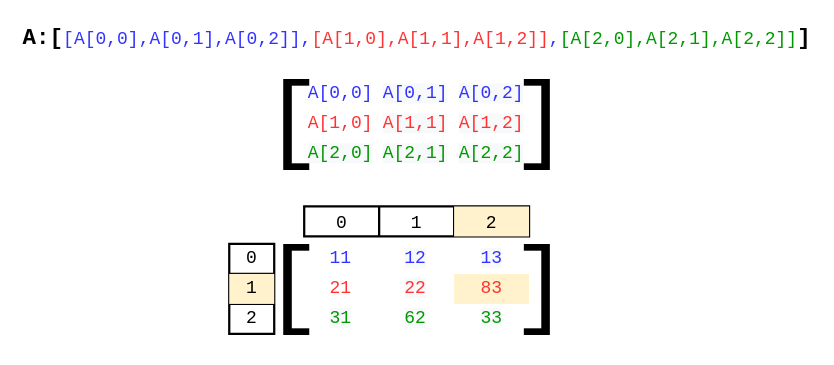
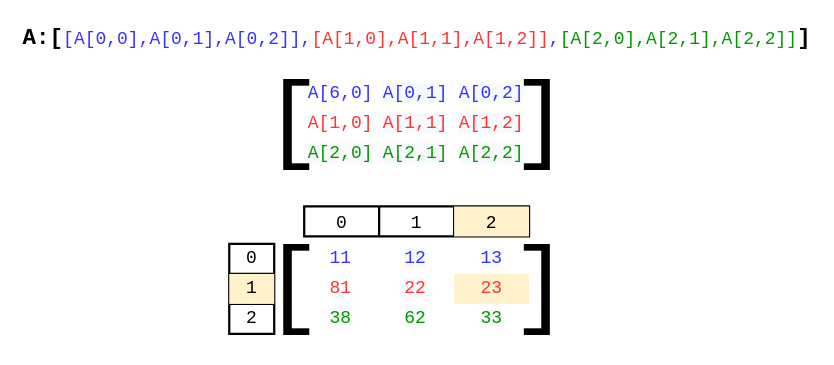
  <mxCell id="0" />
  <mxCell id="1" parent="0" />
  <mxCell id="2" value="&lt;p style=&quot;line-height: 1&quot;&gt;&lt;font&gt;&lt;b&gt;&lt;font style=&quot;font-size: 30px&quot;&gt;A:[&lt;/font&gt;&lt;/b&gt;&lt;font color=&quot;#3333ff&quot; style=&quot;font-size: 24px&quot;&gt;[A[0,0],A[0,1],A[0,2]],&lt;/font&gt;&lt;font color=&quot;#ff3333&quot; style=&quot;font-size: 24px&quot;&gt;[A[1,0],A[1,1],A[1,2]]&lt;/font&gt;&lt;font color=&quot;#3333ff&quot; style=&quot;font-size: 24px&quot;&gt;,&lt;/font&gt;&lt;font color=&quot;#009900&quot; style=&quot;font-size: 24px&quot;&gt;[A[2,0],A[2,1],A[2,2]]&lt;/font&gt;&lt;b&gt;&lt;font style=&quot;font-size: 30px&quot;&gt;]&lt;/font&gt;&lt;/b&gt;&lt;/font&gt;&lt;br&gt;&lt;/p&gt;" style="text;html=1;resizable=0;autosize=1;align=center;verticalAlign=middle;points=[];fillColor=none;strokeColor=none;rounded=0;fontFamily=Courier New;rotation=0;" vertex="1" parent="1"><mxGeometry x="20" y="20" width="1070" height="60" as="geometry" /></mxCell>
  <mxCell id="3" value="" style="shape=table;startSize=0;container=1;collapsible=0;childLayout=tableLayout;fontFamily=Courier New;fontSize=24;fontColor=#009900;strokeWidth=0;gradientColor=none;fillColor=none;strokeColor=none;swimlaneLine=0;" vertex="1" parent="1"><mxGeometry x="405" y="105" width="300" height="120" as="geometry" /></mxCell>
  <mxCell id="4" value="" style="shape=tableRow;horizontal=0;startSize=0;swimlaneHead=0;swimlaneBody=0;top=0;left=0;bottom=0;right=0;collapsible=0;dropTarget=0;fillColor=none;points=[[0,0.5],[1,0.5]];portConstraint=eastwest;fontFamily=Courier New;fontSize=24;fontColor=#009900;" vertex="1" parent="3"><mxGeometry width="300" height="40" as="geometry" /></mxCell>
- <mxCell id="5" value="&lt;font color=&quot;#3333ff&quot; style=&quot;font-size: 24px&quot;&gt;A[0,0]&lt;/font&gt;" style="shape=partialRectangle;html=1;whiteSpace=wrap;connectable=0;overflow=hidden;fillColor=none;top=0;left=0;bottom=0;right=0;pointerEvents=1;fontFamily=Courier New;fontSize=24;fontColor=#009900;" vertex="1" parent="4"><mxGeometry width="97" height="40" as="geometry"><mxRectangle width="97" height="40" as="alternateBounds" /></mxGeometry></mxCell>
+ <mxCell id="5" value="&lt;font color=&quot;#3333ff&quot; style=&quot;font-size: 24px&quot;&gt;A[6,0]&lt;/font&gt;" style="shape=partialRectangle;html=1;whiteSpace=wrap;connectable=0;overflow=hidden;fillColor=none;top=0;left=0;bottom=0;right=0;pointerEvents=1;fontFamily=Courier New;fontSize=24;fontColor=#009900;" vertex="1" parent="4"><mxGeometry width="97" height="40" as="geometry"><mxRectangle width="97" height="40" as="alternateBounds" /></mxGeometry></mxCell>
  <mxCell id="6" value="&lt;span style=&quot;color: rgb(51 , 51 , 255) ; font-family: &amp;#34;courier new&amp;#34; ; font-size: 24px ; font-style: normal ; font-weight: 400 ; letter-spacing: normal ; text-align: center ; text-indent: 0px ; text-transform: none ; word-spacing: 0px ; background-color: rgb(248 , 249 , 250) ; display: inline ; float: none&quot;&gt;A[0,1]&lt;/span&gt;" style="shape=partialRectangle;html=1;whiteSpace=wrap;connectable=0;overflow=hidden;fillColor=none;top=0;left=0;bottom=0;right=0;pointerEvents=1;fontFamily=Courier New;fontSize=24;fontColor=#009900;" vertex="1" parent="4"><mxGeometry x="97" width="103" height="40" as="geometry"><mxRectangle width="103" height="40" as="alternateBounds" /></mxGeometry></mxCell>
  <mxCell id="7" value="&lt;span style=&quot;color: rgb(51 , 51 , 255) ; font-family: &amp;#34;courier new&amp;#34; ; font-size: 24px ; font-style: normal ; font-weight: 400 ; letter-spacing: normal ; text-align: center ; text-indent: 0px ; text-transform: none ; word-spacing: 0px ; background-color: rgb(248 , 249 , 250) ; display: inline ; float: none&quot;&gt;A[0,2]&lt;/span&gt;" style="shape=partialRectangle;html=1;whiteSpace=wrap;connectable=0;overflow=hidden;fillColor=none;top=0;left=0;bottom=0;right=0;pointerEvents=1;fontFamily=Courier New;fontSize=24;fontColor=#009900;" vertex="1" parent="4"><mxGeometry x="200" width="100" height="40" as="geometry"><mxRectangle width="100" height="40" as="alternateBounds" /></mxGeometry></mxCell>
  <mxCell id="8" value="" style="shape=tableRow;horizontal=0;startSize=0;swimlaneHead=0;swimlaneBody=0;top=0;left=0;bottom=0;right=0;collapsible=0;dropTarget=0;fillColor=none;points=[[0,0.5],[1,0.5]];portConstraint=eastwest;fontFamily=Courier New;fontSize=24;fontColor=#009900;" vertex="1" parent="3"><mxGeometry y="40" width="300" height="40" as="geometry" /></mxCell>
  <mxCell id="9" value="&lt;font color=&quot;#ff3333&quot;&gt;A[1,0]&lt;/font&gt;" style="shape=partialRectangle;html=1;whiteSpace=wrap;connectable=0;overflow=hidden;fillColor=none;top=0;left=0;bottom=0;right=0;pointerEvents=1;fontFamily=Courier New;fontSize=24;fontColor=#009900;" vertex="1" parent="8"><mxGeometry width="97" height="40" as="geometry"><mxRectangle width="97" height="40" as="alternateBounds" /></mxGeometry></mxCell>
  <mxCell id="10" value="&lt;span style=&quot;color: rgb(255 , 51 , 51) ; font-family: &amp;#34;courier new&amp;#34; ; font-size: 24px ; font-style: normal ; font-weight: 400 ; letter-spacing: normal ; text-align: center ; text-indent: 0px ; text-transform: none ; word-spacing: 0px ; background-color: rgb(248 , 249 , 250) ; display: inline ; float: none&quot;&gt;A[1,1]&lt;/span&gt;" style="shape=partialRectangle;html=1;whiteSpace=wrap;connectable=0;overflow=hidden;fillColor=none;top=0;left=0;bottom=0;right=0;pointerEvents=1;fontFamily=Courier New;fontSize=24;fontColor=#009900;" vertex="1" parent="8"><mxGeometry x="97" width="103" height="40" as="geometry"><mxRectangle width="103" height="40" as="alternateBounds" /></mxGeometry></mxCell>
  <mxCell id="11" value="&lt;span style=&quot;color: rgb(255 , 51 , 51) ; font-family: &amp;#34;courier new&amp;#34; ; font-size: 24px ; font-style: normal ; font-weight: 400 ; letter-spacing: normal ; text-align: center ; text-indent: 0px ; text-transform: none ; word-spacing: 0px ; background-color: rgb(248 , 249 , 250) ; display: inline ; float: none&quot;&gt;A[1,2]&lt;/span&gt;" style="shape=partialRectangle;html=1;whiteSpace=wrap;connectable=0;overflow=hidden;fillColor=none;top=0;left=0;bottom=0;right=0;pointerEvents=1;fontFamily=Courier New;fontSize=24;fontColor=#009900;" vertex="1" parent="8"><mxGeometry x="200" width="100" height="40" as="geometry"><mxRectangle width="100" height="40" as="alternateBounds" /></mxGeometry></mxCell>
  <mxCell id="12" value="" style="shape=tableRow;horizontal=0;startSize=0;swimlaneHead=0;swimlaneBody=0;top=0;left=0;bottom=0;right=0;collapsible=0;dropTarget=0;fillColor=none;points=[[0,0.5],[1,0.5]];portConstraint=eastwest;fontFamily=Courier New;fontSize=24;fontColor=#009900;" vertex="1" parent="3"><mxGeometry y="80" width="300" height="40" as="geometry" /></mxCell>
  <mxCell id="13" value="&lt;span style=&quot;font-family: &amp;#34;courier new&amp;#34; ; font-size: 24px ; font-style: normal ; font-weight: 400 ; letter-spacing: normal ; text-align: center ; text-indent: 0px ; text-transform: none ; word-spacing: 0px ; background-color: rgb(248 , 249 , 250) ; display: inline ; float: none&quot;&gt;A[2,0]&lt;/span&gt;" style="shape=partialRectangle;html=1;whiteSpace=wrap;connectable=0;overflow=hidden;fillColor=none;top=0;left=0;bottom=0;right=0;pointerEvents=1;fontFamily=Courier New;fontSize=24;fontColor=#009900;" vertex="1" parent="12"><mxGeometry width="97" height="40" as="geometry"><mxRectangle width="97" height="40" as="alternateBounds" /></mxGeometry></mxCell>
  <mxCell id="14" value="&lt;span style=&quot;color: rgb(0 , 153 , 0) ; font-family: &amp;#34;courier new&amp;#34; ; font-size: 24px ; font-style: normal ; font-weight: 400 ; letter-spacing: normal ; text-align: center ; text-indent: 0px ; text-transform: none ; word-spacing: 0px ; background-color: rgb(248 , 249 , 250) ; display: inline ; float: none&quot;&gt;A[2,1]&lt;/span&gt;" style="shape=partialRectangle;html=1;whiteSpace=wrap;connectable=0;overflow=hidden;fillColor=none;top=0;left=0;bottom=0;right=0;pointerEvents=1;fontFamily=Courier New;fontSize=24;fontColor=#009900;" vertex="1" parent="12"><mxGeometry x="97" width="103" height="40" as="geometry"><mxRectangle width="103" height="40" as="alternateBounds" /></mxGeometry></mxCell>
  <mxCell id="15" value="&lt;span style=&quot;color: rgb(0 , 153 , 0) ; font-family: &amp;#34;courier new&amp;#34; ; font-size: 24px ; font-style: normal ; font-weight: 400 ; letter-spacing: normal ; text-align: center ; text-indent: 0px ; text-transform: none ; word-spacing: 0px ; background-color: rgb(248 , 249 , 250) ; display: inline ; float: none&quot;&gt;A[2,2]&lt;/span&gt;" style="shape=partialRectangle;html=1;whiteSpace=wrap;connectable=0;overflow=hidden;fillColor=none;top=0;left=0;bottom=0;right=0;pointerEvents=1;fontFamily=Courier New;fontSize=24;fontColor=#009900;" vertex="1" parent="12"><mxGeometry x="200" width="100" height="40" as="geometry"><mxRectangle width="100" height="40" as="alternateBounds" /></mxGeometry></mxCell>
  <mxCell id="16" value="[" style="text;resizable=0;autosize=1;align=center;verticalAlign=middle;points=[];fillColor=none;strokeColor=none;rounded=0;fontFamily=Courier New;fontSize=130;fontColor=#000000;spacing=0;html=1;fontStyle=0" vertex="1" parent="1"><mxGeometry x="345" y="85" width="90" height="160" as="geometry" /></mxCell>
  <mxCell id="17" value="]" style="text;resizable=0;autosize=1;align=center;verticalAlign=middle;points=[];fillColor=none;strokeColor=none;rounded=0;fontFamily=Courier New;fontSize=130;fontColor=#000000;spacing=0;html=1;fontStyle=0" vertex="1" parent="1"><mxGeometry x="675" y="85" width="90" height="160" as="geometry" /></mxCell>
  <mxCell id="18" value="" style="shape=table;startSize=0;container=1;collapsible=0;childLayout=tableLayout;fontFamily=Courier New;fontSize=24;fontColor=#009900;strokeWidth=0;fillColor=none;strokeColor=none;swimlaneLine=0;" vertex="1" parent="1"><mxGeometry x="405" y="325" width="300" height="120" as="geometry" /></mxCell>
  <mxCell id="19" value="" style="shape=tableRow;horizontal=0;startSize=0;swimlaneHead=0;swimlaneBody=0;top=0;left=0;bottom=0;right=0;collapsible=0;dropTarget=0;fillColor=none;points=[[0,0.5],[1,0.5]];portConstraint=eastwest;fontFamily=Courier New;fontSize=24;fontColor=#009900;" vertex="1" parent="18"><mxGeometry width="300" height="40" as="geometry" /></mxCell>
  <mxCell id="20" value="&lt;font color=&quot;#3333ff&quot; style=&quot;font-size: 24px&quot;&gt;11&lt;/font&gt;" style="shape=partialRectangle;html=1;whiteSpace=wrap;connectable=0;overflow=hidden;fillColor=none;top=0;left=0;bottom=0;right=0;pointerEvents=1;fontFamily=Courier New;fontSize=24;fontColor=#009900;strokeColor=none;" vertex="1" parent="19"><mxGeometry width="97" height="40" as="geometry"><mxRectangle width="97" height="40" as="alternateBounds" /></mxGeometry></mxCell>
  <mxCell id="21" value="&lt;span style=&quot;color: rgb(51 , 51 , 255) ; font-family: &amp;#34;courier new&amp;#34; ; font-size: 24px ; font-style: normal ; font-weight: 400 ; letter-spacing: normal ; text-align: center ; text-indent: 0px ; text-transform: none ; word-spacing: 0px ; background-color: rgb(248 , 249 , 250) ; display: inline ; float: none&quot;&gt;12&lt;/span&gt;" style="shape=partialRectangle;html=1;whiteSpace=wrap;connectable=0;overflow=hidden;fillColor=none;top=0;left=0;bottom=0;right=0;pointerEvents=1;fontFamily=Courier New;fontSize=24;fontColor=#009900;" vertex="1" parent="19"><mxGeometry x="97" width="103" height="40" as="geometry"><mxRectangle width="103" height="40" as="alternateBounds" /></mxGeometry></mxCell>
  <mxCell id="22" value="&lt;span style=&quot;color: rgb(51 , 51 , 255) ; font-family: &amp;#34;courier new&amp;#34; ; font-size: 24px ; font-style: normal ; font-weight: 400 ; letter-spacing: normal ; text-align: center ; text-indent: 0px ; text-transform: none ; word-spacing: 0px ; background-color: rgb(248 , 249 , 250) ; display: inline ; float: none&quot;&gt;13&lt;/span&gt;" style="shape=partialRectangle;html=1;whiteSpace=wrap;connectable=0;overflow=hidden;fillColor=none;top=0;left=0;bottom=0;right=0;pointerEvents=1;fontFamily=Courier New;fontSize=24;fontColor=#009900;" vertex="1" parent="19"><mxGeometry x="200" width="100" height="40" as="geometry"><mxRectangle width="100" height="40" as="alternateBounds" /></mxGeometry></mxCell>
  <mxCell id="23" value="" style="shape=tableRow;horizontal=0;startSize=0;swimlaneHead=0;swimlaneBody=0;top=0;left=0;bottom=0;right=0;collapsible=0;dropTarget=0;fillColor=none;points=[[0,0.5],[1,0.5]];portConstraint=eastwest;fontFamily=Courier New;fontSize=24;fontColor=#009900;" vertex="1" parent="18"><mxGeometry y="40" width="300" height="40" as="geometry" /></mxCell>
- <mxCell id="24" value="&lt;font color=&quot;#ff3333&quot;&gt;21&lt;/font&gt;" style="shape=partialRectangle;html=1;whiteSpace=wrap;connectable=0;overflow=hidden;fillColor=none;top=0;left=0;bottom=0;right=0;pointerEvents=1;fontFamily=Courier New;fontSize=24;fontColor=#009900;" vertex="1" parent="23"><mxGeometry width="97" height="40" as="geometry"><mxRectangle width="97" height="40" as="alternateBounds" /></mxGeometry></mxCell>
+ <mxCell id="24" value="&lt;font color=&quot;#ff3333&quot;&gt;81&lt;/font&gt;" style="shape=partialRectangle;html=1;whiteSpace=wrap;connectable=0;overflow=hidden;fillColor=none;top=0;left=0;bottom=0;right=0;pointerEvents=1;fontFamily=Courier New;fontSize=24;fontColor=#009900;" vertex="1" parent="23"><mxGeometry width="97" height="40" as="geometry"><mxRectangle width="97" height="40" as="alternateBounds" /></mxGeometry></mxCell>
  <mxCell id="25" value="&lt;span style=&quot;color: rgb(255 , 51 , 51) ; font-family: &amp;#34;courier new&amp;#34; ; font-size: 24px ; font-style: normal ; font-weight: 400 ; letter-spacing: normal ; text-align: center ; text-indent: 0px ; text-transform: none ; word-spacing: 0px ; background-color: rgb(248 , 249 , 250) ; display: inline ; float: none&quot;&gt;22&lt;/span&gt;" style="shape=partialRectangle;html=1;whiteSpace=wrap;connectable=0;overflow=hidden;fillColor=none;top=0;left=0;bottom=0;right=0;pointerEvents=1;fontFamily=Courier New;fontSize=24;fontColor=#009900;" vertex="1" parent="23"><mxGeometry x="97" width="103" height="40" as="geometry"><mxRectangle width="103" height="40" as="alternateBounds" /></mxGeometry></mxCell>
- <mxCell id="26" value="&lt;span style=&quot;color: rgb(255, 51, 51); font-family: &amp;quot;courier new&amp;quot;; font-size: 24px; font-style: normal; font-weight: 400; letter-spacing: normal; text-align: center; text-indent: 0px; text-transform: none; word-spacing: 0px; display: inline; float: none;&quot;&gt;83&lt;/span&gt;" style="shape=partialRectangle;html=1;whiteSpace=wrap;connectable=0;overflow=hidden;fillColor=#fff2cc;top=0;left=0;bottom=0;right=0;pointerEvents=1;fontFamily=Courier New;fontSize=24;labelBorderColor=none;strokeColor=#d6b656;labelBackgroundColor=#FFF2CC;" vertex="1" parent="23"><mxGeometry x="200" width="100" height="40" as="geometry"><mxRectangle width="100" height="40" as="alternateBounds" /></mxGeometry></mxCell>
+ <mxCell id="26" value="&lt;span style=&quot;color: rgb(255, 51, 51); font-family: &amp;quot;courier new&amp;quot;; font-size: 24px; font-style: normal; font-weight: 400; letter-spacing: normal; text-align: center; text-indent: 0px; text-transform: none; word-spacing: 0px; display: inline; float: none;&quot;&gt;23&lt;/span&gt;" style="shape=partialRectangle;html=1;whiteSpace=wrap;connectable=0;overflow=hidden;fillColor=#fff2cc;top=0;left=0;bottom=0;right=0;pointerEvents=1;fontFamily=Courier New;fontSize=24;labelBorderColor=none;strokeColor=#d6b656;labelBackgroundColor=#FFF2CC;" vertex="1" parent="23"><mxGeometry x="200" width="100" height="40" as="geometry"><mxRectangle width="100" height="40" as="alternateBounds" /></mxGeometry></mxCell>
  <mxCell id="27" value="" style="shape=tableRow;horizontal=0;startSize=0;swimlaneHead=0;swimlaneBody=0;top=0;left=0;bottom=0;right=0;collapsible=0;dropTarget=0;fillColor=none;points=[[0,0.5],[1,0.5]];portConstraint=eastwest;fontFamily=Courier New;fontSize=24;fontColor=#009900;" vertex="1" parent="18"><mxGeometry y="80" width="300" height="40" as="geometry" /></mxCell>
- <mxCell id="28" value="&lt;span style=&quot;font-family: &amp;#34;courier new&amp;#34; ; font-size: 24px ; font-style: normal ; font-weight: 400 ; letter-spacing: normal ; text-align: center ; text-indent: 0px ; text-transform: none ; word-spacing: 0px ; background-color: rgb(248 , 249 , 250) ; display: inline ; float: none&quot;&gt;31&lt;/span&gt;" style="shape=partialRectangle;html=1;whiteSpace=wrap;connectable=0;overflow=hidden;fillColor=none;top=0;left=0;bottom=0;right=0;pointerEvents=1;fontFamily=Courier New;fontSize=24;fontColor=#009900;" vertex="1" parent="27"><mxGeometry width="97" height="40" as="geometry"><mxRectangle width="97" height="40" as="alternateBounds" /></mxGeometry></mxCell>
+ <mxCell id="28" value="&lt;span style=&quot;font-family: &amp;#34;courier new&amp;#34; ; font-size: 24px ; font-style: normal ; font-weight: 400 ; letter-spacing: normal ; text-align: center ; text-indent: 0px ; text-transform: none ; word-spacing: 0px ; background-color: rgb(248 , 249 , 250) ; display: inline ; float: none&quot;&gt;38&lt;/span&gt;" style="shape=partialRectangle;html=1;whiteSpace=wrap;connectable=0;overflow=hidden;fillColor=none;top=0;left=0;bottom=0;right=0;pointerEvents=1;fontFamily=Courier New;fontSize=24;fontColor=#009900;" vertex="1" parent="27"><mxGeometry width="97" height="40" as="geometry"><mxRectangle width="97" height="40" as="alternateBounds" /></mxGeometry></mxCell>
  <mxCell id="29" value="&lt;span style=&quot;color: rgb(0 , 153 , 0) ; font-family: &amp;#34;courier new&amp;#34; ; font-size: 24px ; font-style: normal ; font-weight: 400 ; letter-spacing: normal ; text-align: center ; text-indent: 0px ; text-transform: none ; word-spacing: 0px ; background-color: rgb(248 , 249 , 250) ; display: inline ; float: none&quot;&gt;62&lt;/span&gt;" style="shape=partialRectangle;html=1;whiteSpace=wrap;connectable=0;overflow=hidden;fillColor=none;top=0;left=0;bottom=0;right=0;pointerEvents=1;fontFamily=Courier New;fontSize=24;fontColor=#009900;" vertex="1" parent="27"><mxGeometry x="97" width="103" height="40" as="geometry"><mxRectangle width="103" height="40" as="alternateBounds" /></mxGeometry></mxCell>
  <mxCell id="30" value="&lt;span style=&quot;color: rgb(0 , 153 , 0) ; font-family: &amp;#34;courier new&amp;#34; ; font-size: 24px ; font-style: normal ; font-weight: 400 ; letter-spacing: normal ; text-align: center ; text-indent: 0px ; text-transform: none ; word-spacing: 0px ; background-color: rgb(248 , 249 , 250) ; display: inline ; float: none&quot;&gt;33&lt;/span&gt;" style="shape=partialRectangle;html=1;whiteSpace=wrap;connectable=0;overflow=hidden;fillColor=none;top=0;left=0;bottom=0;right=0;pointerEvents=1;fontFamily=Courier New;fontSize=24;fontColor=#009900;" vertex="1" parent="27"><mxGeometry x="200" width="100" height="40" as="geometry"><mxRectangle width="100" height="40" as="alternateBounds" /></mxGeometry></mxCell>
  <mxCell id="31" value="[" style="text;resizable=0;autosize=1;align=center;verticalAlign=middle;points=[];fillColor=none;strokeColor=none;rounded=0;fontFamily=Courier New;fontSize=130;fontColor=#000000;spacing=0;html=1;fontStyle=0" vertex="1" parent="1"><mxGeometry x="345" y="305" width="90" height="160" as="geometry" /></mxCell>
  <mxCell id="32" value="]" style="text;resizable=0;autosize=1;align=center;verticalAlign=middle;points=[];fillColor=none;strokeColor=none;rounded=0;fontFamily=Courier New;fontSize=130;fontColor=#000000;spacing=0;html=1;fontStyle=0" vertex="1" parent="1"><mxGeometry x="675" y="305" width="90" height="160" as="geometry" /></mxCell>
  <mxCell id="33" value="" style="shape=table;startSize=0;container=1;collapsible=0;childLayout=tableLayout;labelBorderColor=none;fontFamily=Courier New;fontSize=30;fontColor=#000000;strokeWidth=3;html=1;" vertex="1" parent="1"><mxGeometry x="405" y="275" width="300" height="40" as="geometry" /></mxCell>
  <mxCell id="34" value="" style="shape=tableRow;horizontal=0;startSize=0;swimlaneHead=0;swimlaneBody=0;top=0;left=0;bottom=0;right=0;collapsible=0;dropTarget=0;fillColor=none;points=[[0,0.5],[1,0.5]];portConstraint=eastwest;labelBorderColor=default;fontFamily=Courier New;fontSize=30;fontColor=#000000;strokeWidth=0;html=1;" vertex="1" parent="33"><mxGeometry width="300" height="40" as="geometry" /></mxCell>
  <mxCell id="35" value="&lt;font style=&quot;font-size: 24px&quot;&gt;0&lt;/font&gt;" style="shape=partialRectangle;html=1;connectable=0;overflow=hidden;fillColor=none;top=0;left=0;bottom=0;right=0;pointerEvents=1;labelBorderColor=none;fontFamily=Courier New;fontSize=30;fontColor=#000000;strokeWidth=0;" vertex="1" parent="34"><mxGeometry width="100" height="40" as="geometry"><mxRectangle width="100" height="40" as="alternateBounds" /></mxGeometry></mxCell>
  <mxCell id="36" value="&lt;font face=&quot;courier new&quot;&gt;&lt;span style=&quot;font-size: 24px&quot;&gt;1&lt;/span&gt;&lt;/font&gt;" style="shape=partialRectangle;html=1;whiteSpace=wrap;connectable=0;overflow=hidden;fillColor=none;top=0;left=0;bottom=0;right=0;pointerEvents=1;labelBorderColor=none;fontFamily=Courier New;fontSize=30;fontColor=#000000;strokeWidth=0;" vertex="1" parent="34"><mxGeometry x="100" width="100" height="40" as="geometry"><mxRectangle width="100" height="40" as="alternateBounds" /></mxGeometry></mxCell>
  <mxCell id="37" value="&lt;span style=&quot;color: rgb(0, 0, 0); font-family: &amp;quot;courier new&amp;quot;; font-size: 24px; font-style: normal; font-weight: 400; letter-spacing: normal; text-align: center; text-indent: 0px; text-transform: none; word-spacing: 0px; display: inline; float: none;&quot;&gt;2&lt;/span&gt;" style="shape=partialRectangle;html=1;whiteSpace=wrap;connectable=0;overflow=hidden;fillColor=#fff2cc;top=0;left=0;bottom=0;right=0;pointerEvents=1;labelBorderColor=none;fontFamily=Courier New;fontSize=30;strokeWidth=1;labelBackgroundColor=none;strokeColor=#d6b656;" vertex="1" parent="34"><mxGeometry x="200" width="100" height="40" as="geometry"><mxRectangle width="100" height="40" as="alternateBounds" /></mxGeometry></mxCell>
  <mxCell id="38" value="" style="shape=table;startSize=0;container=1;collapsible=0;childLayout=tableLayout;labelBackgroundColor=none;labelBorderColor=none;fontFamily=Courier New;fontSize=24;fontColor=#000000;strokeWidth=3;html=1;" vertex="1" parent="1"><mxGeometry x="305" y="325" width="60" height="120" as="geometry" /></mxCell>
  <mxCell id="39" value="" style="shape=tableRow;horizontal=0;startSize=0;swimlaneHead=0;swimlaneBody=0;top=0;left=0;bottom=0;right=0;collapsible=0;dropTarget=0;fillColor=none;points=[[0,0.5],[1,0.5]];portConstraint=eastwest;labelBackgroundColor=none;labelBorderColor=none;fontFamily=Courier New;fontSize=24;fontColor=#000000;strokeWidth=3;html=1;" vertex="1" parent="38"><mxGeometry width="60" height="40" as="geometry" /></mxCell>
  <mxCell id="40" value="0" style="shape=partialRectangle;html=1;whiteSpace=wrap;connectable=0;overflow=hidden;fillColor=none;top=0;left=0;bottom=0;right=0;pointerEvents=1;labelBackgroundColor=none;labelBorderColor=none;fontFamily=Courier New;fontSize=24;fontColor=#000000;strokeWidth=3;" vertex="1" parent="39"><mxGeometry width="60" height="40" as="geometry"><mxRectangle width="60" height="40" as="alternateBounds" /></mxGeometry></mxCell>
  <mxCell id="41" value="" style="shape=tableRow;horizontal=0;startSize=0;swimlaneHead=0;swimlaneBody=0;top=0;left=0;bottom=0;right=0;collapsible=0;dropTarget=0;fillColor=none;points=[[0,0.5],[1,0.5]];portConstraint=eastwest;labelBackgroundColor=none;labelBorderColor=none;fontFamily=Courier New;fontSize=24;fontColor=#000000;strokeWidth=3;html=1;" vertex="1" parent="38"><mxGeometry y="40" width="60" height="40" as="geometry" /></mxCell>
  <mxCell id="42" value="1" style="shape=partialRectangle;html=1;whiteSpace=wrap;connectable=0;overflow=hidden;fillColor=#fff2cc;top=0;left=0;bottom=0;right=0;pointerEvents=1;labelBackgroundColor=none;labelBorderColor=none;fontFamily=Courier New;fontSize=24;strokeWidth=3;strokeColor=#d6b656;" vertex="1" parent="41"><mxGeometry width="60" height="40" as="geometry"><mxRectangle width="60" height="40" as="alternateBounds" /></mxGeometry></mxCell>
  <mxCell id="43" value="" style="shape=tableRow;horizontal=0;startSize=0;swimlaneHead=0;swimlaneBody=0;top=0;left=0;bottom=0;right=0;collapsible=0;dropTarget=0;fillColor=none;points=[[0,0.5],[1,0.5]];portConstraint=eastwest;labelBackgroundColor=none;labelBorderColor=none;fontFamily=Courier New;fontSize=24;fontColor=#000000;strokeWidth=3;html=1;" vertex="1" parent="38"><mxGeometry y="80" width="60" height="40" as="geometry" /></mxCell>
  <mxCell id="44" value="2" style="shape=partialRectangle;html=1;whiteSpace=wrap;connectable=0;overflow=hidden;fillColor=none;top=0;left=0;bottom=0;right=0;pointerEvents=1;labelBackgroundColor=none;labelBorderColor=none;fontFamily=Courier New;fontSize=24;fontColor=#000000;strokeWidth=3;" vertex="1" parent="43"><mxGeometry width="60" height="40" as="geometry"><mxRectangle width="60" height="40" as="alternateBounds" /></mxGeometry></mxCell>
